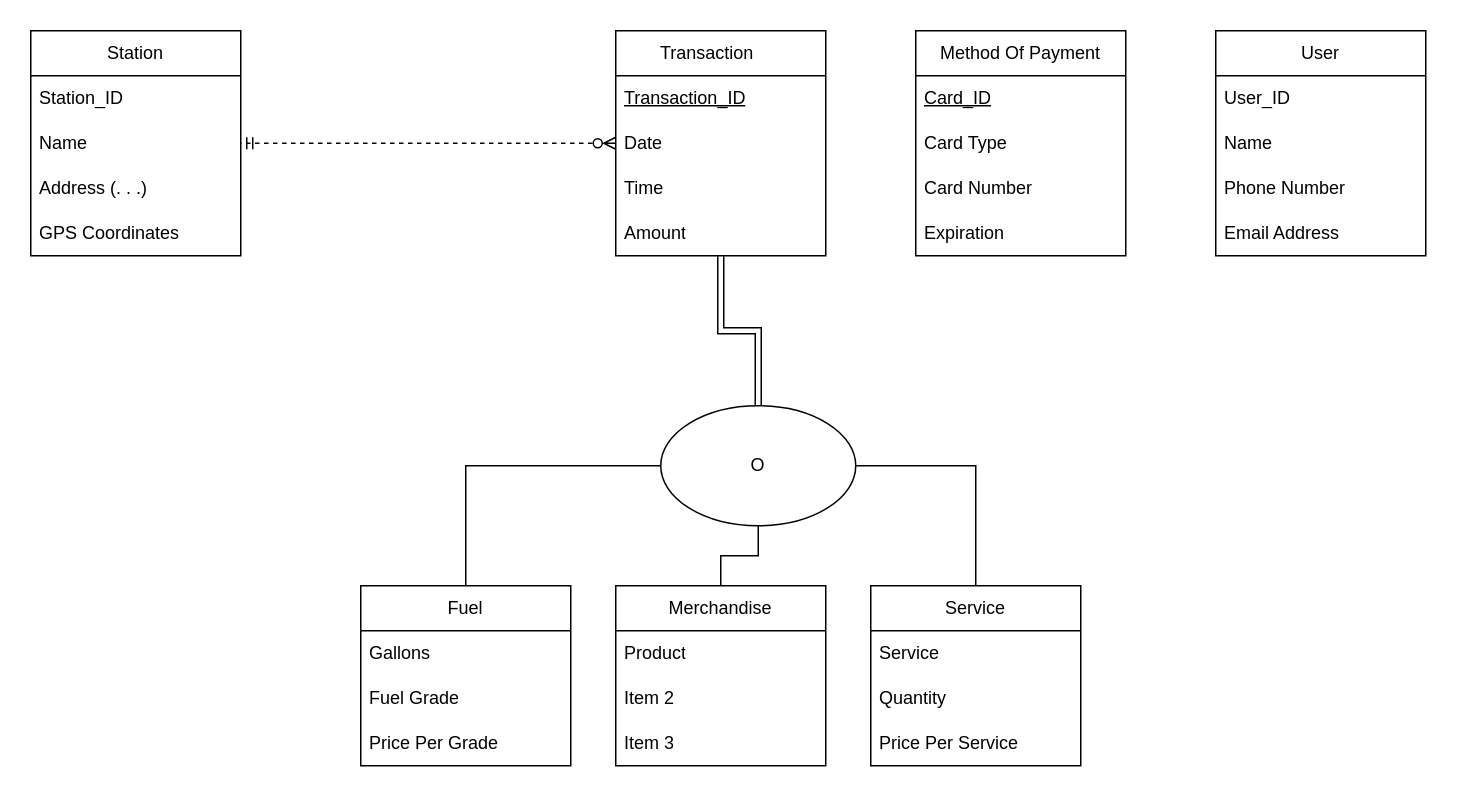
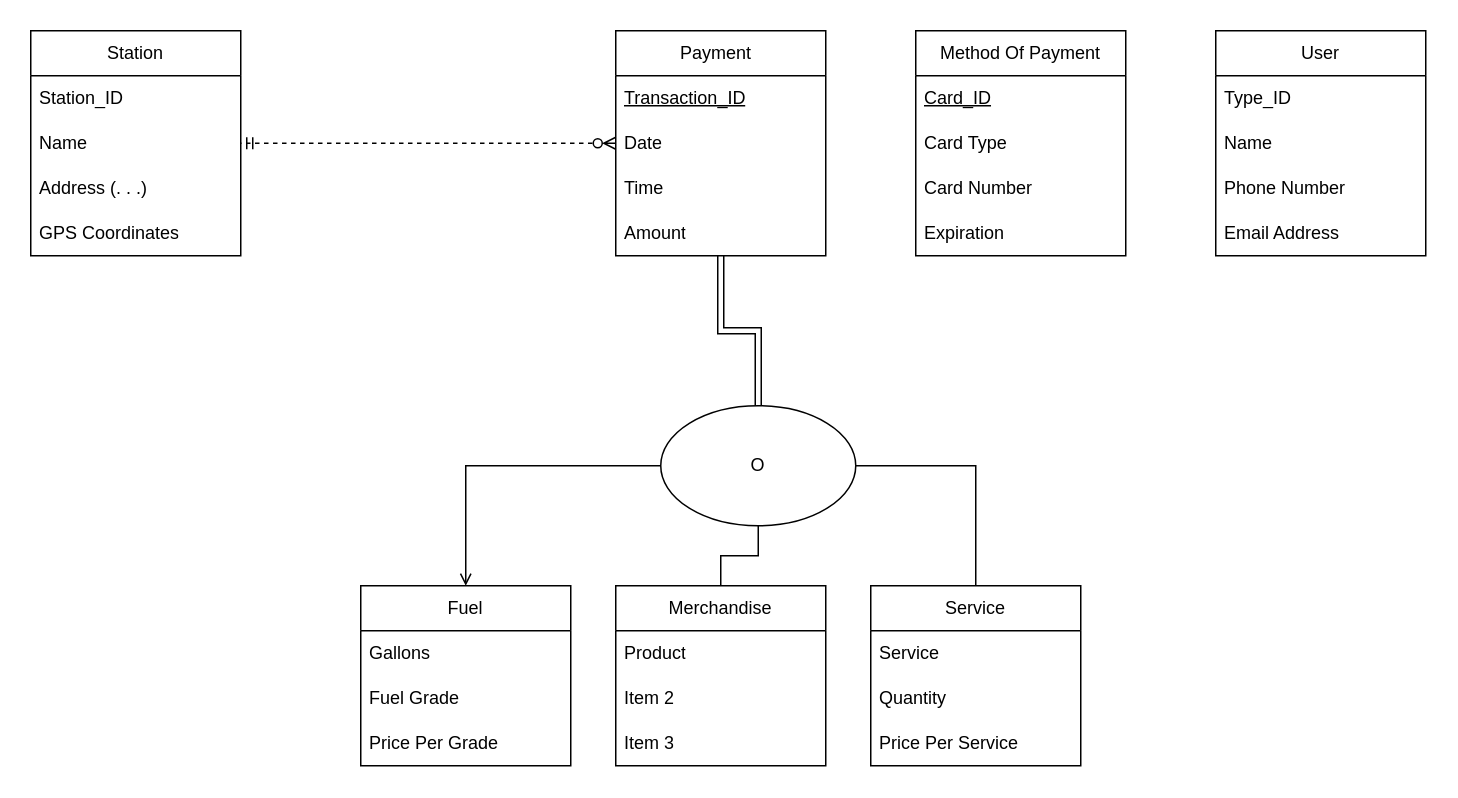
  <mxCell id="0" />
  <mxCell id="1" parent="0" />
  <mxCell id="2" style="edgeStyle=orthogonalEdgeStyle;rounded=0;orthogonalLoop=1;jettySize=auto;html=1;entryX=0.5;entryY=0;entryDx=0;entryDy=0;endArrow=none;endFill=0;shape=link;" edge="1" parent="1" source="4" target="12"><mxGeometry relative="1" as="geometry" /></mxCell>
  <mxCell id="3" style="edgeStyle=orthogonalEdgeStyle;rounded=0;orthogonalLoop=1;jettySize=auto;html=1;entryX=1;entryY=0.5;entryDx=0;entryDy=0;endArrow=ERmandOne;endFill=0;startArrow=ERzeroToMany;startFill=0;dashed=1;" edge="1" parent="1" source="4" target="25"><mxGeometry relative="1" as="geometry" /></mxCell>
- <mxCell id="4" value="Transaction&lt;span style=&quot;white-space: pre;&quot;&gt;&#09;&lt;/span&gt;" style="swimlane;fontStyle=0;childLayout=stackLayout;horizontal=1;startSize=30;horizontalStack=0;resizeParent=1;resizeParentMax=0;resizeLast=0;collapsible=1;marginBottom=0;whiteSpace=wrap;html=1;" parent="1" vertex="1"><mxGeometry x="410" y="20" width="140" height="150" as="geometry" /></mxCell>
+ <mxCell id="4" value="Payment&lt;span style=&quot;white-space: pre;&quot;&gt;&#09;&lt;/span&gt;" style="swimlane;fontStyle=0;childLayout=stackLayout;horizontal=1;startSize=30;horizontalStack=0;resizeParent=1;resizeParentMax=0;resizeLast=0;collapsible=1;marginBottom=0;whiteSpace=wrap;html=1;" parent="1" vertex="1"><mxGeometry x="410" y="20" width="140" height="150" as="geometry" /></mxCell>
  <mxCell id="5" value="&lt;div&gt;&lt;u&gt;Transaction_ID&lt;/u&gt;&lt;/div&gt;" style="text;strokeColor=none;fillColor=none;align=left;verticalAlign=middle;spacingLeft=4;spacingRight=4;overflow=hidden;points=[[0,0.5],[1,0.5]];portConstraint=eastwest;rotatable=0;whiteSpace=wrap;html=1;" parent="4" vertex="1"><mxGeometry y="30" width="140" height="30" as="geometry" /></mxCell>
  <mxCell id="6" value="Date" style="text;strokeColor=none;fillColor=none;align=left;verticalAlign=middle;spacingLeft=4;spacingRight=4;overflow=hidden;points=[[0,0.5],[1,0.5]];portConstraint=eastwest;rotatable=0;whiteSpace=wrap;html=1;" parent="4" vertex="1"><mxGeometry y="60" width="140" height="30" as="geometry" /></mxCell>
  <mxCell id="7" value="Time" style="text;strokeColor=none;fillColor=none;align=left;verticalAlign=middle;spacingLeft=4;spacingRight=4;overflow=hidden;points=[[0,0.5],[1,0.5]];portConstraint=eastwest;rotatable=0;whiteSpace=wrap;html=1;" parent="4" vertex="1"><mxGeometry y="90" width="140" height="30" as="geometry" /></mxCell>
  <mxCell id="8" value="Amount" style="text;strokeColor=none;fillColor=none;align=left;verticalAlign=middle;spacingLeft=4;spacingRight=4;overflow=hidden;points=[[0,0.5],[1,0.5]];portConstraint=eastwest;rotatable=0;whiteSpace=wrap;html=1;" parent="4" vertex="1"><mxGeometry y="120" width="140" height="30" as="geometry" /></mxCell>
  <mxCell id="9" style="edgeStyle=orthogonalEdgeStyle;rounded=0;orthogonalLoop=1;jettySize=auto;html=1;entryX=0.5;entryY=0;entryDx=0;entryDy=0;endArrow=none;endFill=0;" edge="1" parent="1" source="12" target="13"><mxGeometry relative="1" as="geometry" /></mxCell>
- <mxCell id="10" style="edgeStyle=orthogonalEdgeStyle;rounded=0;orthogonalLoop=1;jettySize=auto;html=1;entryX=0.5;entryY=0;entryDx=0;entryDy=0;endArrow=none;endFill=0;" edge="1" parent="1" source="12" target="17"><mxGeometry relative="1" as="geometry" /></mxCell>
+ <mxCell id="10" style="edgeStyle=orthogonalEdgeStyle;rounded=0;orthogonalLoop=1;jettySize=auto;html=1;entryX=0.5;entryY=0;entryDx=0;entryDy=0;endArrow=open;endFill=0;" edge="1" parent="1" source="12" target="17"><mxGeometry relative="1" as="geometry" /></mxCell>
  <mxCell id="11" style="edgeStyle=orthogonalEdgeStyle;rounded=0;orthogonalLoop=1;jettySize=auto;html=1;entryX=0.5;entryY=0;entryDx=0;entryDy=0;endArrow=none;endFill=0;" edge="1" parent="1" source="12" target="21"><mxGeometry relative="1" as="geometry" /></mxCell>
  <mxCell id="12" value="O" style="ellipse;whiteSpace=wrap;html=1;aspect=fixed;" vertex="1" parent="1"><mxGeometry x="440" y="270" width="130" height="80" as="geometry" /></mxCell>
  <mxCell id="13" value="Merchandise" style="swimlane;fontStyle=0;childLayout=stackLayout;horizontal=1;startSize=30;horizontalStack=0;resizeParent=1;resizeParentMax=0;resizeLast=0;collapsible=1;marginBottom=0;whiteSpace=wrap;html=1;" vertex="1" parent="1"><mxGeometry x="410" y="390" width="140" height="120" as="geometry" /></mxCell>
  <mxCell id="14" value="Product" style="text;strokeColor=none;fillColor=none;align=left;verticalAlign=middle;spacingLeft=4;spacingRight=4;overflow=hidden;points=[[0,0.5],[1,0.5]];portConstraint=eastwest;rotatable=0;whiteSpace=wrap;html=1;" vertex="1" parent="13"><mxGeometry y="30" width="140" height="30" as="geometry" /></mxCell>
  <mxCell id="15" value="Item 2" style="text;strokeColor=none;fillColor=none;align=left;verticalAlign=middle;spacingLeft=4;spacingRight=4;overflow=hidden;points=[[0,0.5],[1,0.5]];portConstraint=eastwest;rotatable=0;whiteSpace=wrap;html=1;" vertex="1" parent="13"><mxGeometry y="60" width="140" height="30" as="geometry" /></mxCell>
  <mxCell id="16" value="Item 3" style="text;strokeColor=none;fillColor=none;align=left;verticalAlign=middle;spacingLeft=4;spacingRight=4;overflow=hidden;points=[[0,0.5],[1,0.5]];portConstraint=eastwest;rotatable=0;whiteSpace=wrap;html=1;" vertex="1" parent="13"><mxGeometry y="90" width="140" height="30" as="geometry" /></mxCell>
  <mxCell id="17" value="Fuel" style="swimlane;fontStyle=0;childLayout=stackLayout;horizontal=1;startSize=30;horizontalStack=0;resizeParent=1;resizeParentMax=0;resizeLast=0;collapsible=1;marginBottom=0;whiteSpace=wrap;html=1;" vertex="1" parent="1"><mxGeometry x="240" y="390" width="140" height="120" as="geometry" /></mxCell>
  <mxCell id="18" value="Gallons" style="text;strokeColor=none;fillColor=none;align=left;verticalAlign=middle;spacingLeft=4;spacingRight=4;overflow=hidden;points=[[0,0.5],[1,0.5]];portConstraint=eastwest;rotatable=0;whiteSpace=wrap;html=1;" vertex="1" parent="17"><mxGeometry y="30" width="140" height="30" as="geometry" /></mxCell>
  <mxCell id="19" value="Fuel Grade" style="text;strokeColor=none;fillColor=none;align=left;verticalAlign=middle;spacingLeft=4;spacingRight=4;overflow=hidden;points=[[0,0.5],[1,0.5]];portConstraint=eastwest;rotatable=0;whiteSpace=wrap;html=1;" vertex="1" parent="17"><mxGeometry y="60" width="140" height="30" as="geometry" /></mxCell>
  <mxCell id="20" value="Price Per Grade" style="text;strokeColor=none;fillColor=none;align=left;verticalAlign=middle;spacingLeft=4;spacingRight=4;overflow=hidden;points=[[0,0.5],[1,0.5]];portConstraint=eastwest;rotatable=0;whiteSpace=wrap;html=1;" vertex="1" parent="17"><mxGeometry y="90" width="140" height="30" as="geometry" /></mxCell>
  <mxCell id="21" value="Service" style="swimlane;fontStyle=0;childLayout=stackLayout;horizontal=1;startSize=30;horizontalStack=0;resizeParent=1;resizeParentMax=0;resizeLast=0;collapsible=1;marginBottom=0;whiteSpace=wrap;html=1;" vertex="1" parent="1"><mxGeometry x="580" y="390" width="140" height="120" as="geometry" /></mxCell>
  <mxCell id="22" value="Service" style="text;strokeColor=none;fillColor=none;align=left;verticalAlign=middle;spacingLeft=4;spacingRight=4;overflow=hidden;points=[[0,0.5],[1,0.5]];portConstraint=eastwest;rotatable=0;whiteSpace=wrap;html=1;" vertex="1" parent="21"><mxGeometry y="30" width="140" height="30" as="geometry" /></mxCell>
  <mxCell id="23" value="Quantity" style="text;strokeColor=none;fillColor=none;align=left;verticalAlign=middle;spacingLeft=4;spacingRight=4;overflow=hidden;points=[[0,0.5],[1,0.5]];portConstraint=eastwest;rotatable=0;whiteSpace=wrap;html=1;" vertex="1" parent="21"><mxGeometry y="60" width="140" height="30" as="geometry" /></mxCell>
  <mxCell id="24" value="Price Per Service" style="text;strokeColor=none;fillColor=none;align=left;verticalAlign=middle;spacingLeft=4;spacingRight=4;overflow=hidden;points=[[0,0.5],[1,0.5]];portConstraint=eastwest;rotatable=0;whiteSpace=wrap;html=1;" vertex="1" parent="21"><mxGeometry y="90" width="140" height="30" as="geometry" /></mxCell>
  <mxCell id="25" value="Station" style="swimlane;fontStyle=0;childLayout=stackLayout;horizontal=1;startSize=30;horizontalStack=0;resizeParent=1;resizeParentMax=0;resizeLast=0;collapsible=1;marginBottom=0;whiteSpace=wrap;html=1;" vertex="1" parent="1"><mxGeometry x="20" y="20" width="140" height="150" as="geometry" /></mxCell>
  <mxCell id="26" value="Station_ID" style="text;strokeColor=none;fillColor=none;align=left;verticalAlign=middle;spacingLeft=4;spacingRight=4;overflow=hidden;points=[[0,0.5],[1,0.5]];portConstraint=eastwest;rotatable=0;whiteSpace=wrap;html=1;" vertex="1" parent="25"><mxGeometry y="30" width="140" height="30" as="geometry" /></mxCell>
  <mxCell id="27" value="Name" style="text;strokeColor=none;fillColor=none;align=left;verticalAlign=middle;spacingLeft=4;spacingRight=4;overflow=hidden;points=[[0,0.5],[1,0.5]];portConstraint=eastwest;rotatable=0;whiteSpace=wrap;html=1;" vertex="1" parent="25"><mxGeometry y="60" width="140" height="30" as="geometry" /></mxCell>
  <mxCell id="28" value="Address (. . .)" style="text;strokeColor=none;fillColor=none;align=left;verticalAlign=middle;spacingLeft=4;spacingRight=4;overflow=hidden;points=[[0,0.5],[1,0.5]];portConstraint=eastwest;rotatable=0;whiteSpace=wrap;html=1;" vertex="1" parent="25"><mxGeometry y="90" width="140" height="30" as="geometry" /></mxCell>
  <mxCell id="29" value="GPS Coordinates" style="text;strokeColor=none;fillColor=none;align=left;verticalAlign=middle;spacingLeft=4;spacingRight=4;overflow=hidden;points=[[0,0.5],[1,0.5]];portConstraint=eastwest;rotatable=0;whiteSpace=wrap;html=1;" vertex="1" parent="25"><mxGeometry y="120" width="140" height="30" as="geometry" /></mxCell>
  <mxCell id="30" value="User" style="swimlane;fontStyle=0;childLayout=stackLayout;horizontal=1;startSize=30;horizontalStack=0;resizeParent=1;resizeParentMax=0;resizeLast=0;collapsible=1;marginBottom=0;whiteSpace=wrap;html=1;" vertex="1" parent="1"><mxGeometry x="810" y="20" width="140" height="150" as="geometry" /></mxCell>
- <mxCell id="31" value="User_ID" style="text;strokeColor=none;fillColor=none;align=left;verticalAlign=middle;spacingLeft=4;spacingRight=4;overflow=hidden;points=[[0,0.5],[1,0.5]];portConstraint=eastwest;rotatable=0;whiteSpace=wrap;html=1;" vertex="1" parent="30"><mxGeometry y="30" width="140" height="30" as="geometry" /></mxCell>
+ <mxCell id="31" value="Type_ID" style="text;strokeColor=none;fillColor=none;align=left;verticalAlign=middle;spacingLeft=4;spacingRight=4;overflow=hidden;points=[[0,0.5],[1,0.5]];portConstraint=eastwest;rotatable=0;whiteSpace=wrap;html=1;" vertex="1" parent="30"><mxGeometry y="30" width="140" height="30" as="geometry" /></mxCell>
  <mxCell id="32" value="Name" style="text;strokeColor=none;fillColor=none;align=left;verticalAlign=middle;spacingLeft=4;spacingRight=4;overflow=hidden;points=[[0,0.5],[1,0.5]];portConstraint=eastwest;rotatable=0;whiteSpace=wrap;html=1;" vertex="1" parent="30"><mxGeometry y="60" width="140" height="30" as="geometry" /></mxCell>
  <mxCell id="33" value="Phone Number" style="text;strokeColor=none;fillColor=none;align=left;verticalAlign=middle;spacingLeft=4;spacingRight=4;overflow=hidden;points=[[0,0.5],[1,0.5]];portConstraint=eastwest;rotatable=0;whiteSpace=wrap;html=1;" vertex="1" parent="30"><mxGeometry y="90" width="140" height="30" as="geometry" /></mxCell>
  <mxCell id="34" value="Email Address" style="text;strokeColor=none;fillColor=none;align=left;verticalAlign=middle;spacingLeft=4;spacingRight=4;overflow=hidden;points=[[0,0.5],[1,0.5]];portConstraint=eastwest;rotatable=0;whiteSpace=wrap;html=1;" vertex="1" parent="30"><mxGeometry y="120" width="140" height="30" as="geometry" /></mxCell>
  <mxCell id="35" value="Method Of Payment" style="swimlane;fontStyle=0;childLayout=stackLayout;horizontal=1;startSize=30;horizontalStack=0;resizeParent=1;resizeParentMax=0;resizeLast=0;collapsible=1;marginBottom=0;whiteSpace=wrap;html=1;" vertex="1" parent="1"><mxGeometry x="610" y="20" width="140" height="150" as="geometry" /></mxCell>
  <mxCell id="36" value="&lt;u&gt;Card_ID&lt;/u&gt;" style="text;strokeColor=none;fillColor=none;align=left;verticalAlign=middle;spacingLeft=4;spacingRight=4;overflow=hidden;points=[[0,0.5],[1,0.5]];portConstraint=eastwest;rotatable=0;whiteSpace=wrap;html=1;" vertex="1" parent="35"><mxGeometry y="30" width="140" height="30" as="geometry" /></mxCell>
  <mxCell id="37" value="Card Type" style="text;strokeColor=none;fillColor=none;align=left;verticalAlign=middle;spacingLeft=4;spacingRight=4;overflow=hidden;points=[[0,0.5],[1,0.5]];portConstraint=eastwest;rotatable=0;whiteSpace=wrap;html=1;" vertex="1" parent="35"><mxGeometry y="60" width="140" height="30" as="geometry" /></mxCell>
  <mxCell id="38" value="Card Number" style="text;strokeColor=none;fillColor=none;align=left;verticalAlign=middle;spacingLeft=4;spacingRight=4;overflow=hidden;points=[[0,0.5],[1,0.5]];portConstraint=eastwest;rotatable=0;whiteSpace=wrap;html=1;" vertex="1" parent="35"><mxGeometry y="90" width="140" height="30" as="geometry" /></mxCell>
  <mxCell id="39" value="Expiration" style="text;strokeColor=none;fillColor=none;align=left;verticalAlign=middle;spacingLeft=4;spacingRight=4;overflow=hidden;points=[[0,0.5],[1,0.5]];portConstraint=eastwest;rotatable=0;whiteSpace=wrap;html=1;" vertex="1" parent="35"><mxGeometry y="120" width="140" height="30" as="geometry" /></mxCell>
